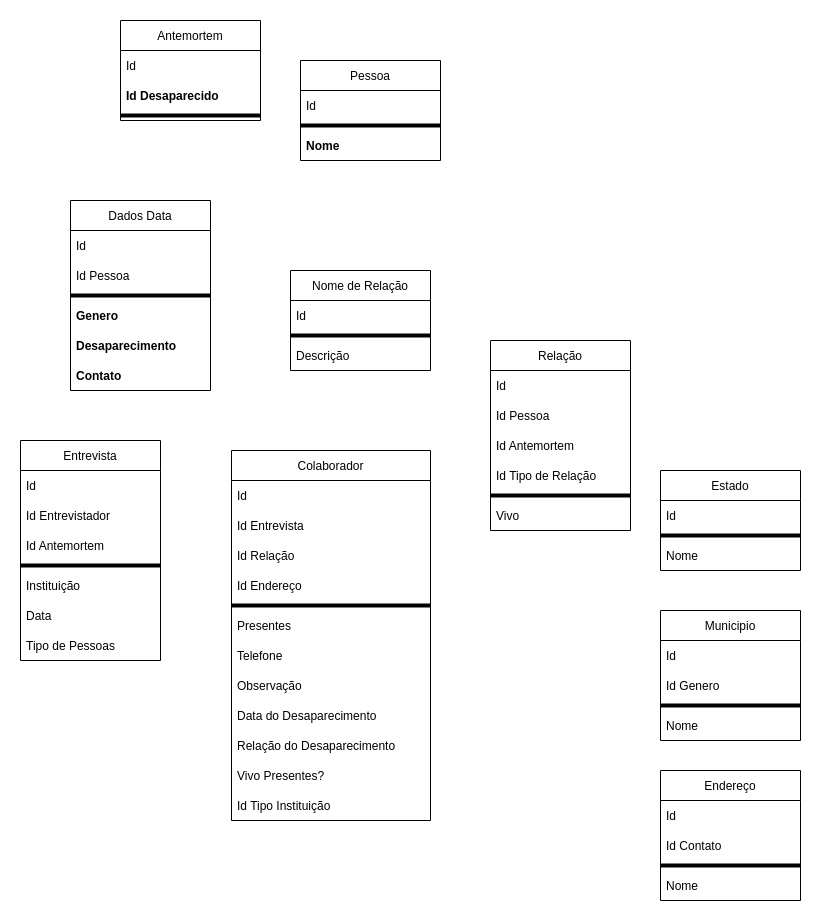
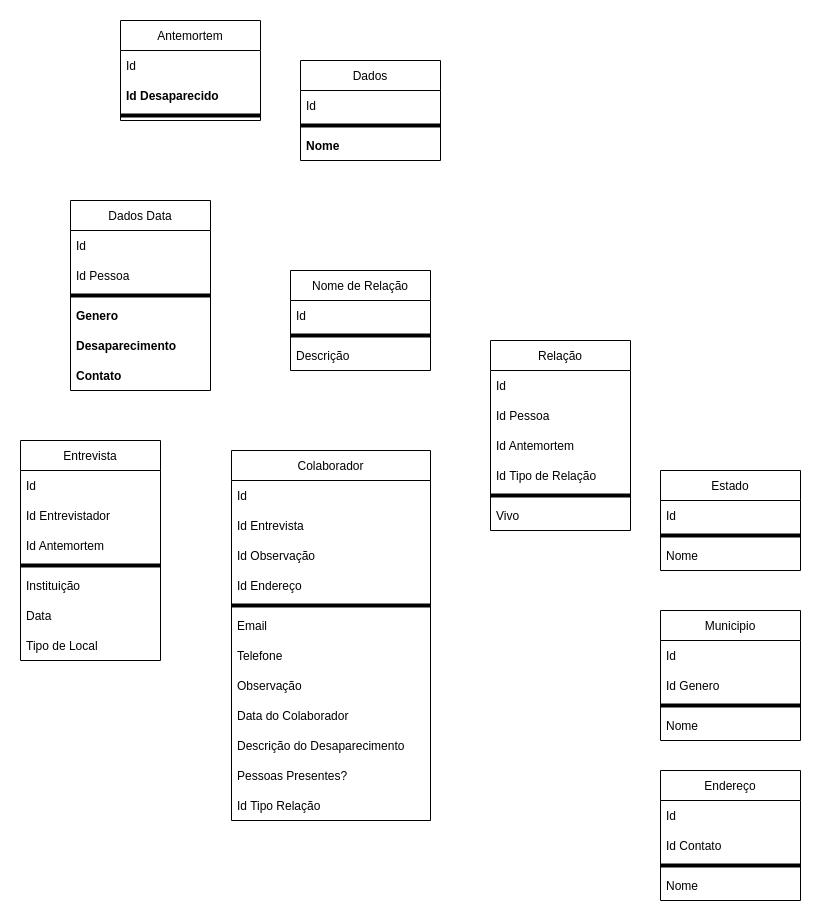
  <mxCell id="0" />
  <mxCell id="1" parent="0" />
  <mxCell id="2" value="Antemortem" style="swimlane;fontStyle=0;childLayout=stackLayout;horizontal=1;startSize=30;horizontalStack=0;resizeParent=1;resizeParentMax=0;resizeLast=0;collapsible=1;marginBottom=0;" vertex="1" parent="1"><mxGeometry x="120" y="20" width="140" height="100" as="geometry" /></mxCell>
  <mxCell id="3" value="Id" style="text;strokeColor=none;fillColor=none;align=left;verticalAlign=middle;spacingLeft=4;spacingRight=4;overflow=hidden;points=[[0,0.5],[1,0.5]];portConstraint=eastwest;rotatable=0;" vertex="1" parent="2"><mxGeometry y="30" width="140" height="30" as="geometry" /></mxCell>
  <mxCell id="4" value="Id Desaparecido" style="text;strokeColor=none;fillColor=none;align=left;verticalAlign=middle;spacingLeft=4;spacingRight=4;overflow=hidden;points=[[0,0.5],[1,0.5]];portConstraint=eastwest;rotatable=0;fontStyle=1" vertex="1" parent="2"><mxGeometry y="60" width="140" height="30" as="geometry" /></mxCell>
  <mxCell id="5" value="" style="line;strokeWidth=4;html=1;perimeter=backbonePerimeter;points=[];outlineConnect=0;" vertex="1" parent="2"><mxGeometry y="90" width="140" height="10" as="geometry" /></mxCell>
- <mxCell id="6" value="Pessoa" style="swimlane;fontStyle=0;childLayout=stackLayout;horizontal=1;startSize=30;horizontalStack=0;resizeParent=1;resizeParentMax=0;resizeLast=0;collapsible=1;marginBottom=0;" vertex="1" parent="1"><mxGeometry x="300" y="60" width="140" height="100" as="geometry" /></mxCell>
+ <mxCell id="6" value="Dados" style="swimlane;fontStyle=0;childLayout=stackLayout;horizontal=1;startSize=30;horizontalStack=0;resizeParent=1;resizeParentMax=0;resizeLast=0;collapsible=1;marginBottom=0;" vertex="1" parent="1"><mxGeometry x="300" y="60" width="140" height="100" as="geometry" /></mxCell>
  <mxCell id="7" value="Id" style="text;strokeColor=none;fillColor=none;align=left;verticalAlign=middle;spacingLeft=4;spacingRight=4;overflow=hidden;points=[[0,0.5],[1,0.5]];portConstraint=eastwest;rotatable=0;" vertex="1" parent="6"><mxGeometry y="30" width="140" height="30" as="geometry" /></mxCell>
  <mxCell id="8" value="" style="line;strokeWidth=4;html=1;perimeter=backbonePerimeter;points=[];outlineConnect=0;" vertex="1" parent="6"><mxGeometry y="60" width="140" height="10" as="geometry" /></mxCell>
  <mxCell id="9" value="Nome" style="text;strokeColor=none;fillColor=none;align=left;verticalAlign=middle;spacingLeft=4;spacingRight=4;overflow=hidden;points=[[0,0.5],[1,0.5]];portConstraint=eastwest;rotatable=0;fontStyle=1" vertex="1" parent="6"><mxGeometry y="70" width="140" height="30" as="geometry" /></mxCell>
  <mxCell id="10" value="Dados Data" style="swimlane;fontStyle=0;childLayout=stackLayout;horizontal=1;startSize=30;horizontalStack=0;resizeParent=1;resizeParentMax=0;resizeLast=0;collapsible=1;marginBottom=0;" vertex="1" parent="1"><mxGeometry x="70" y="200" width="140" height="190" as="geometry" /></mxCell>
  <mxCell id="11" value="Id" style="text;strokeColor=none;fillColor=none;align=left;verticalAlign=middle;spacingLeft=4;spacingRight=4;overflow=hidden;points=[[0,0.5],[1,0.5]];portConstraint=eastwest;rotatable=0;" vertex="1" parent="10"><mxGeometry y="30" width="140" height="30" as="geometry" /></mxCell>
  <mxCell id="12" value="Id Pessoa" style="text;strokeColor=none;fillColor=none;align=left;verticalAlign=middle;spacingLeft=4;spacingRight=4;overflow=hidden;points=[[0,0.5],[1,0.5]];portConstraint=eastwest;rotatable=0;" vertex="1" parent="10"><mxGeometry y="60" width="140" height="30" as="geometry" /></mxCell>
  <mxCell id="13" value="" style="line;strokeWidth=4;html=1;perimeter=backbonePerimeter;points=[];outlineConnect=0;" vertex="1" parent="10"><mxGeometry y="90" width="140" height="10" as="geometry" /></mxCell>
  <mxCell id="14" value="Genero" style="text;strokeColor=none;fillColor=none;align=left;verticalAlign=middle;spacingLeft=4;spacingRight=4;overflow=hidden;points=[[0,0.5],[1,0.5]];portConstraint=eastwest;rotatable=0;fontStyle=1" vertex="1" parent="10"><mxGeometry y="100" width="140" height="30" as="geometry" /></mxCell>
  <mxCell id="15" value="Desaparecimento" style="text;strokeColor=none;fillColor=none;align=left;verticalAlign=middle;spacingLeft=4;spacingRight=4;overflow=hidden;points=[[0,0.5],[1,0.5]];portConstraint=eastwest;rotatable=0;fontStyle=1" vertex="1" parent="10"><mxGeometry y="130" width="140" height="30" as="geometry" /></mxCell>
  <mxCell id="16" value="Contato" style="text;strokeColor=none;fillColor=none;align=left;verticalAlign=middle;spacingLeft=4;spacingRight=4;overflow=hidden;points=[[0,0.5],[1,0.5]];portConstraint=eastwest;rotatable=0;fontStyle=1" vertex="1" parent="10"><mxGeometry y="160" width="140" height="30" as="geometry" /></mxCell>
  <mxCell id="17" value="Nome de Relação" style="swimlane;fontStyle=0;childLayout=stackLayout;horizontal=1;startSize=30;horizontalStack=0;resizeParent=1;resizeParentMax=0;resizeLast=0;collapsible=1;marginBottom=0;" vertex="1" parent="1"><mxGeometry x="290" y="270" width="140" height="100" as="geometry" /></mxCell>
  <mxCell id="18" value="Id" style="text;strokeColor=none;fillColor=none;align=left;verticalAlign=middle;spacingLeft=4;spacingRight=4;overflow=hidden;points=[[0,0.5],[1,0.5]];portConstraint=eastwest;rotatable=0;" vertex="1" parent="17"><mxGeometry y="30" width="140" height="30" as="geometry" /></mxCell>
  <mxCell id="19" value="" style="line;strokeWidth=4;html=1;perimeter=backbonePerimeter;points=[];outlineConnect=0;" vertex="1" parent="17"><mxGeometry y="60" width="140" height="10" as="geometry" /></mxCell>
  <mxCell id="20" value="Descrição" style="text;strokeColor=none;fillColor=none;align=left;verticalAlign=middle;spacingLeft=4;spacingRight=4;overflow=hidden;points=[[0,0.5],[1,0.5]];portConstraint=eastwest;rotatable=0;fontStyle=0" vertex="1" parent="17"><mxGeometry y="70" width="140" height="30" as="geometry" /></mxCell>
  <mxCell id="21" value="Relação" style="swimlane;fontStyle=0;childLayout=stackLayout;horizontal=1;startSize=30;horizontalStack=0;resizeParent=1;resizeParentMax=0;resizeLast=0;collapsible=1;marginBottom=0;" vertex="1" parent="1"><mxGeometry x="490" y="340" width="140" height="190" as="geometry" /></mxCell>
  <mxCell id="22" value="Id" style="text;strokeColor=none;fillColor=none;align=left;verticalAlign=middle;spacingLeft=4;spacingRight=4;overflow=hidden;points=[[0,0.5],[1,0.5]];portConstraint=eastwest;rotatable=0;" vertex="1" parent="21"><mxGeometry y="30" width="140" height="30" as="geometry" /></mxCell>
  <mxCell id="23" value="Id Pessoa" style="text;strokeColor=none;fillColor=none;align=left;verticalAlign=middle;spacingLeft=4;spacingRight=4;overflow=hidden;points=[[0,0.5],[1,0.5]];portConstraint=eastwest;rotatable=0;" vertex="1" parent="21"><mxGeometry y="60" width="140" height="30" as="geometry" /></mxCell>
  <mxCell id="24" value="Id Antemortem" style="text;strokeColor=none;fillColor=none;align=left;verticalAlign=middle;spacingLeft=4;spacingRight=4;overflow=hidden;points=[[0,0.5],[1,0.5]];portConstraint=eastwest;rotatable=0;" vertex="1" parent="21"><mxGeometry y="90" width="140" height="30" as="geometry" /></mxCell>
  <mxCell id="25" value="Id Tipo de Relação" style="text;strokeColor=none;fillColor=none;align=left;verticalAlign=middle;spacingLeft=4;spacingRight=4;overflow=hidden;points=[[0,0.5],[1,0.5]];portConstraint=eastwest;rotatable=0;" vertex="1" parent="21"><mxGeometry y="120" width="140" height="30" as="geometry" /></mxCell>
  <mxCell id="26" value="" style="line;strokeWidth=4;html=1;perimeter=backbonePerimeter;points=[];outlineConnect=0;" vertex="1" parent="21"><mxGeometry y="150" width="140" height="10" as="geometry" /></mxCell>
  <mxCell id="27" value="Vivo" style="text;strokeColor=none;fillColor=none;align=left;verticalAlign=middle;spacingLeft=4;spacingRight=4;overflow=hidden;points=[[0,0.5],[1,0.5]];portConstraint=eastwest;rotatable=0;fontStyle=0" vertex="1" parent="21"><mxGeometry y="160" width="140" height="30" as="geometry" /></mxCell>
  <mxCell id="28" value="Entrevista" style="swimlane;fontStyle=0;childLayout=stackLayout;horizontal=1;startSize=30;horizontalStack=0;resizeParent=1;resizeParentMax=0;resizeLast=0;collapsible=1;marginBottom=0;" vertex="1" parent="1"><mxGeometry x="20" y="440" width="140" height="220" as="geometry" /></mxCell>
  <mxCell id="29" value="Id" style="text;strokeColor=none;fillColor=none;align=left;verticalAlign=middle;spacingLeft=4;spacingRight=4;overflow=hidden;points=[[0,0.5],[1,0.5]];portConstraint=eastwest;rotatable=0;" vertex="1" parent="28"><mxGeometry y="30" width="140" height="30" as="geometry" /></mxCell>
  <mxCell id="30" value="Id Entrevistador" style="text;strokeColor=none;fillColor=none;align=left;verticalAlign=middle;spacingLeft=4;spacingRight=4;overflow=hidden;points=[[0,0.5],[1,0.5]];portConstraint=eastwest;rotatable=0;" vertex="1" parent="28"><mxGeometry y="60" width="140" height="30" as="geometry" /></mxCell>
  <mxCell id="31" value="Id Antemortem" style="text;strokeColor=none;fillColor=none;align=left;verticalAlign=middle;spacingLeft=4;spacingRight=4;overflow=hidden;points=[[0,0.5],[1,0.5]];portConstraint=eastwest;rotatable=0;" vertex="1" parent="28"><mxGeometry y="90" width="140" height="30" as="geometry" /></mxCell>
  <mxCell id="32" value="" style="line;strokeWidth=4;html=1;perimeter=backbonePerimeter;points=[];outlineConnect=0;" vertex="1" parent="28"><mxGeometry y="120" width="140" height="10" as="geometry" /></mxCell>
  <mxCell id="33" value="Instituição" style="text;strokeColor=none;fillColor=none;align=left;verticalAlign=middle;spacingLeft=4;spacingRight=4;overflow=hidden;points=[[0,0.5],[1,0.5]];portConstraint=eastwest;rotatable=0;" vertex="1" parent="28"><mxGeometry y="130" width="140" height="30" as="geometry" /></mxCell>
  <mxCell id="34" value="Data" style="text;strokeColor=none;fillColor=none;align=left;verticalAlign=middle;spacingLeft=4;spacingRight=4;overflow=hidden;points=[[0,0.5],[1,0.5]];portConstraint=eastwest;rotatable=0;fontStyle=0" vertex="1" parent="28"><mxGeometry y="160" width="140" height="30" as="geometry" /></mxCell>
- <mxCell id="35" value="Tipo de Pessoas" style="text;strokeColor=none;fillColor=none;align=left;verticalAlign=middle;spacingLeft=4;spacingRight=4;overflow=hidden;points=[[0,0.5],[1,0.5]];portConstraint=eastwest;rotatable=0;fontStyle=0" vertex="1" parent="28"><mxGeometry y="190" width="140" height="30" as="geometry" /></mxCell>
+ <mxCell id="35" value="Tipo de Local" style="text;strokeColor=none;fillColor=none;align=left;verticalAlign=middle;spacingLeft=4;spacingRight=4;overflow=hidden;points=[[0,0.5],[1,0.5]];portConstraint=eastwest;rotatable=0;fontStyle=0" vertex="1" parent="28"><mxGeometry y="190" width="140" height="30" as="geometry" /></mxCell>
  <mxCell id="36" value="Colaborador" style="swimlane;fontStyle=0;childLayout=stackLayout;horizontal=1;startSize=30;horizontalStack=0;resizeParent=1;resizeParentMax=0;resizeLast=0;collapsible=1;marginBottom=0;" vertex="1" parent="1"><mxGeometry x="231" y="450" width="199" height="370" as="geometry" /></mxCell>
  <mxCell id="37" value="Id" style="text;strokeColor=none;fillColor=none;align=left;verticalAlign=middle;spacingLeft=4;spacingRight=4;overflow=hidden;points=[[0,0.5],[1,0.5]];portConstraint=eastwest;rotatable=0;" vertex="1" parent="36"><mxGeometry y="30" width="199" height="30" as="geometry" /></mxCell>
  <mxCell id="38" value="Id Entrevista" style="text;strokeColor=none;fillColor=none;align=left;verticalAlign=middle;spacingLeft=4;spacingRight=4;overflow=hidden;points=[[0,0.5],[1,0.5]];portConstraint=eastwest;rotatable=0;" vertex="1" parent="36"><mxGeometry y="60" width="199" height="30" as="geometry" /></mxCell>
- <mxCell id="39" value="Id Relação" style="text;strokeColor=none;fillColor=none;align=left;verticalAlign=middle;spacingLeft=4;spacingRight=4;overflow=hidden;points=[[0,0.5],[1,0.5]];portConstraint=eastwest;rotatable=0;" vertex="1" parent="36"><mxGeometry y="90" width="199" height="30" as="geometry" /></mxCell>
+ <mxCell id="39" value="Id Observação" style="text;strokeColor=none;fillColor=none;align=left;verticalAlign=middle;spacingLeft=4;spacingRight=4;overflow=hidden;points=[[0,0.5],[1,0.5]];portConstraint=eastwest;rotatable=0;" vertex="1" parent="36"><mxGeometry y="90" width="199" height="30" as="geometry" /></mxCell>
  <mxCell id="40" value="Id Endereço" style="text;strokeColor=none;fillColor=none;align=left;verticalAlign=middle;spacingLeft=4;spacingRight=4;overflow=hidden;points=[[0,0.5],[1,0.5]];portConstraint=eastwest;rotatable=0;" vertex="1" parent="36"><mxGeometry y="120" width="199" height="30" as="geometry" /></mxCell>
  <mxCell id="41" value="" style="line;strokeWidth=4;html=1;perimeter=backbonePerimeter;points=[];outlineConnect=0;" vertex="1" parent="36"><mxGeometry y="150" width="199" height="10" as="geometry" /></mxCell>
- <mxCell id="42" value="Presentes" style="text;strokeColor=none;fillColor=none;align=left;verticalAlign=middle;spacingLeft=4;spacingRight=4;overflow=hidden;points=[[0,0.5],[1,0.5]];portConstraint=eastwest;rotatable=0;" vertex="1" parent="36"><mxGeometry y="160" width="199" height="30" as="geometry" /></mxCell>
+ <mxCell id="42" value="Email" style="text;strokeColor=none;fillColor=none;align=left;verticalAlign=middle;spacingLeft=4;spacingRight=4;overflow=hidden;points=[[0,0.5],[1,0.5]];portConstraint=eastwest;rotatable=0;" vertex="1" parent="36"><mxGeometry y="160" width="199" height="30" as="geometry" /></mxCell>
  <mxCell id="43" value="Telefone" style="text;strokeColor=none;fillColor=none;align=left;verticalAlign=middle;spacingLeft=4;spacingRight=4;overflow=hidden;points=[[0,0.5],[1,0.5]];portConstraint=eastwest;rotatable=0;fontStyle=0" vertex="1" parent="36"><mxGeometry y="190" width="199" height="30" as="geometry" /></mxCell>
  <mxCell id="44" value="Observação" style="text;strokeColor=none;fillColor=none;align=left;verticalAlign=middle;spacingLeft=4;spacingRight=4;overflow=hidden;points=[[0,0.5],[1,0.5]];portConstraint=eastwest;rotatable=0;fontStyle=0" vertex="1" parent="36"><mxGeometry y="220" width="199" height="30" as="geometry" /></mxCell>
- <mxCell id="45" value="Data do Desaparecimento" style="text;strokeColor=none;fillColor=none;align=left;verticalAlign=middle;spacingLeft=4;spacingRight=4;overflow=hidden;points=[[0,0.5],[1,0.5]];portConstraint=eastwest;rotatable=0;fontStyle=0" vertex="1" parent="36"><mxGeometry y="250" width="199" height="30" as="geometry" /></mxCell>
- <mxCell id="46" value="Relação do Desaparecimento" style="text;strokeColor=none;fillColor=none;align=left;verticalAlign=middle;spacingLeft=4;spacingRight=4;overflow=hidden;points=[[0,0.5],[1,0.5]];portConstraint=eastwest;rotatable=0;fontStyle=0" vertex="1" parent="36"><mxGeometry y="280" width="199" height="30" as="geometry" /></mxCell>
- <mxCell id="47" value="Vivo Presentes?" style="text;strokeColor=none;fillColor=none;align=left;verticalAlign=middle;spacingLeft=4;spacingRight=4;overflow=hidden;points=[[0,0.5],[1,0.5]];portConstraint=eastwest;rotatable=0;fontStyle=0" vertex="1" parent="36"><mxGeometry y="310" width="199" height="30" as="geometry" /></mxCell>
- <mxCell id="48" value="Id Tipo Instituição" style="text;strokeColor=none;fillColor=none;align=left;verticalAlign=middle;spacingLeft=4;spacingRight=4;overflow=hidden;points=[[0,0.5],[1,0.5]];portConstraint=eastwest;rotatable=0;fontStyle=0" vertex="1" parent="36"><mxGeometry y="340" width="199" height="30" as="geometry" /></mxCell>
+ <mxCell id="45" value="Data do Colaborador" style="text;strokeColor=none;fillColor=none;align=left;verticalAlign=middle;spacingLeft=4;spacingRight=4;overflow=hidden;points=[[0,0.5],[1,0.5]];portConstraint=eastwest;rotatable=0;fontStyle=0" vertex="1" parent="36"><mxGeometry y="250" width="199" height="30" as="geometry" /></mxCell>
+ <mxCell id="46" value="Descrição do Desaparecimento" style="text;strokeColor=none;fillColor=none;align=left;verticalAlign=middle;spacingLeft=4;spacingRight=4;overflow=hidden;points=[[0,0.5],[1,0.5]];portConstraint=eastwest;rotatable=0;fontStyle=0" vertex="1" parent="36"><mxGeometry y="280" width="199" height="30" as="geometry" /></mxCell>
+ <mxCell id="47" value="Pessoas Presentes?" style="text;strokeColor=none;fillColor=none;align=left;verticalAlign=middle;spacingLeft=4;spacingRight=4;overflow=hidden;points=[[0,0.5],[1,0.5]];portConstraint=eastwest;rotatable=0;fontStyle=0" vertex="1" parent="36"><mxGeometry y="310" width="199" height="30" as="geometry" /></mxCell>
+ <mxCell id="48" value="Id Tipo Relação" style="text;strokeColor=none;fillColor=none;align=left;verticalAlign=middle;spacingLeft=4;spacingRight=4;overflow=hidden;points=[[0,0.5],[1,0.5]];portConstraint=eastwest;rotatable=0;fontStyle=0" vertex="1" parent="36"><mxGeometry y="340" width="199" height="30" as="geometry" /></mxCell>
  <mxCell id="49" value="Municipio" style="swimlane;fontStyle=0;childLayout=stackLayout;horizontal=1;startSize=30;horizontalStack=0;resizeParent=1;resizeParentMax=0;resizeLast=0;collapsible=1;marginBottom=0;" vertex="1" parent="1"><mxGeometry x="660" y="610" width="140" height="130" as="geometry" /></mxCell>
  <mxCell id="50" value="Id" style="text;strokeColor=none;fillColor=none;align=left;verticalAlign=middle;spacingLeft=4;spacingRight=4;overflow=hidden;points=[[0,0.5],[1,0.5]];portConstraint=eastwest;rotatable=0;" vertex="1" parent="49"><mxGeometry y="30" width="140" height="30" as="geometry" /></mxCell>
  <mxCell id="51" value="Id Genero" style="text;strokeColor=none;fillColor=none;align=left;verticalAlign=middle;spacingLeft=4;spacingRight=4;overflow=hidden;points=[[0,0.5],[1,0.5]];portConstraint=eastwest;rotatable=0;" vertex="1" parent="49"><mxGeometry y="60" width="140" height="30" as="geometry" /></mxCell>
  <mxCell id="52" value="" style="line;strokeWidth=4;html=1;perimeter=backbonePerimeter;points=[];outlineConnect=0;" vertex="1" parent="49"><mxGeometry y="90" width="140" height="10" as="geometry" /></mxCell>
  <mxCell id="53" value="Nome" style="text;strokeColor=none;fillColor=none;align=left;verticalAlign=middle;spacingLeft=4;spacingRight=4;overflow=hidden;points=[[0,0.5],[1,0.5]];portConstraint=eastwest;rotatable=0;fontStyle=0" vertex="1" parent="49"><mxGeometry y="100" width="140" height="30" as="geometry" /></mxCell>
  <mxCell id="54" value="Endereço" style="swimlane;fontStyle=0;childLayout=stackLayout;horizontal=1;startSize=30;horizontalStack=0;resizeParent=1;resizeParentMax=0;resizeLast=0;collapsible=1;marginBottom=0;" vertex="1" parent="1"><mxGeometry x="660" y="770" width="140" height="130" as="geometry" /></mxCell>
  <mxCell id="55" value="Id" style="text;strokeColor=none;fillColor=none;align=left;verticalAlign=middle;spacingLeft=4;spacingRight=4;overflow=hidden;points=[[0,0.5],[1,0.5]];portConstraint=eastwest;rotatable=0;" vertex="1" parent="54"><mxGeometry y="30" width="140" height="30" as="geometry" /></mxCell>
  <mxCell id="56" value="Id Contato" style="text;strokeColor=none;fillColor=none;align=left;verticalAlign=middle;spacingLeft=4;spacingRight=4;overflow=hidden;points=[[0,0.5],[1,0.5]];portConstraint=eastwest;rotatable=0;" vertex="1" parent="54"><mxGeometry y="60" width="140" height="30" as="geometry" /></mxCell>
  <mxCell id="57" value="" style="line;strokeWidth=4;html=1;perimeter=backbonePerimeter;points=[];outlineConnect=0;" vertex="1" parent="54"><mxGeometry y="90" width="140" height="10" as="geometry" /></mxCell>
  <mxCell id="58" value="Nome" style="text;strokeColor=none;fillColor=none;align=left;verticalAlign=middle;spacingLeft=4;spacingRight=4;overflow=hidden;points=[[0,0.5],[1,0.5]];portConstraint=eastwest;rotatable=0;fontStyle=0" vertex="1" parent="54"><mxGeometry y="100" width="140" height="30" as="geometry" /></mxCell>
  <mxCell id="59" value="Estado" style="swimlane;fontStyle=0;childLayout=stackLayout;horizontal=1;startSize=30;horizontalStack=0;resizeParent=1;resizeParentMax=0;resizeLast=0;collapsible=1;marginBottom=0;" vertex="1" parent="1"><mxGeometry x="660" y="470" width="140" height="100" as="geometry" /></mxCell>
  <mxCell id="60" value="Id" style="text;strokeColor=none;fillColor=none;align=left;verticalAlign=middle;spacingLeft=4;spacingRight=4;overflow=hidden;points=[[0,0.5],[1,0.5]];portConstraint=eastwest;rotatable=0;" vertex="1" parent="59"><mxGeometry y="30" width="140" height="30" as="geometry" /></mxCell>
  <mxCell id="61" value="" style="line;strokeWidth=4;html=1;perimeter=backbonePerimeter;points=[];outlineConnect=0;" vertex="1" parent="59"><mxGeometry y="60" width="140" height="10" as="geometry" /></mxCell>
  <mxCell id="62" value="Nome" style="text;strokeColor=none;fillColor=none;align=left;verticalAlign=middle;spacingLeft=4;spacingRight=4;overflow=hidden;points=[[0,0.5],[1,0.5]];portConstraint=eastwest;rotatable=0;fontStyle=0" vertex="1" parent="59"><mxGeometry y="70" width="140" height="30" as="geometry" /></mxCell>
